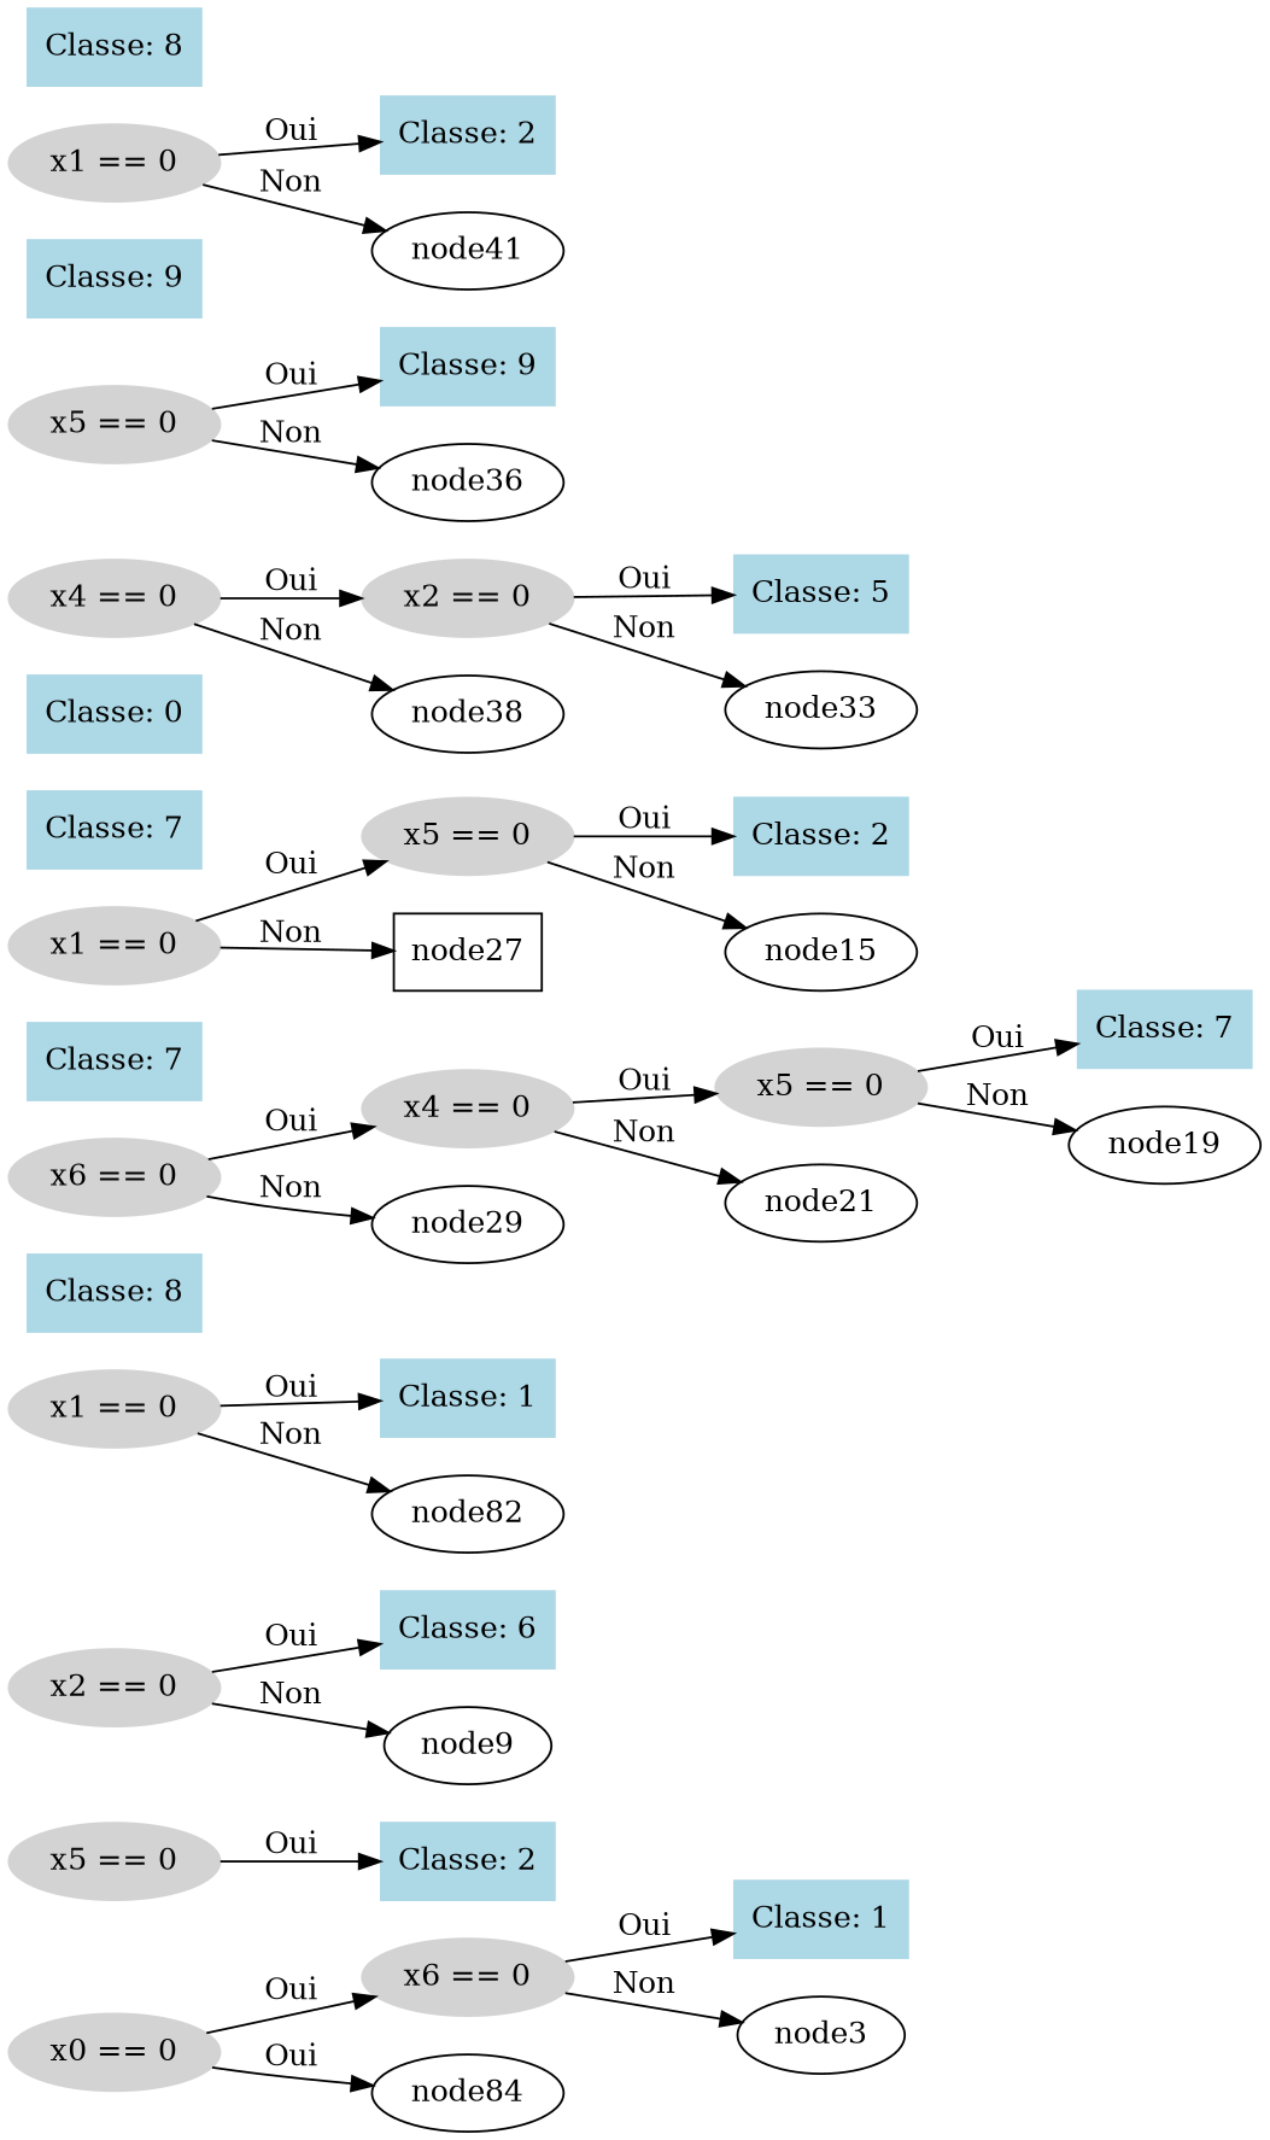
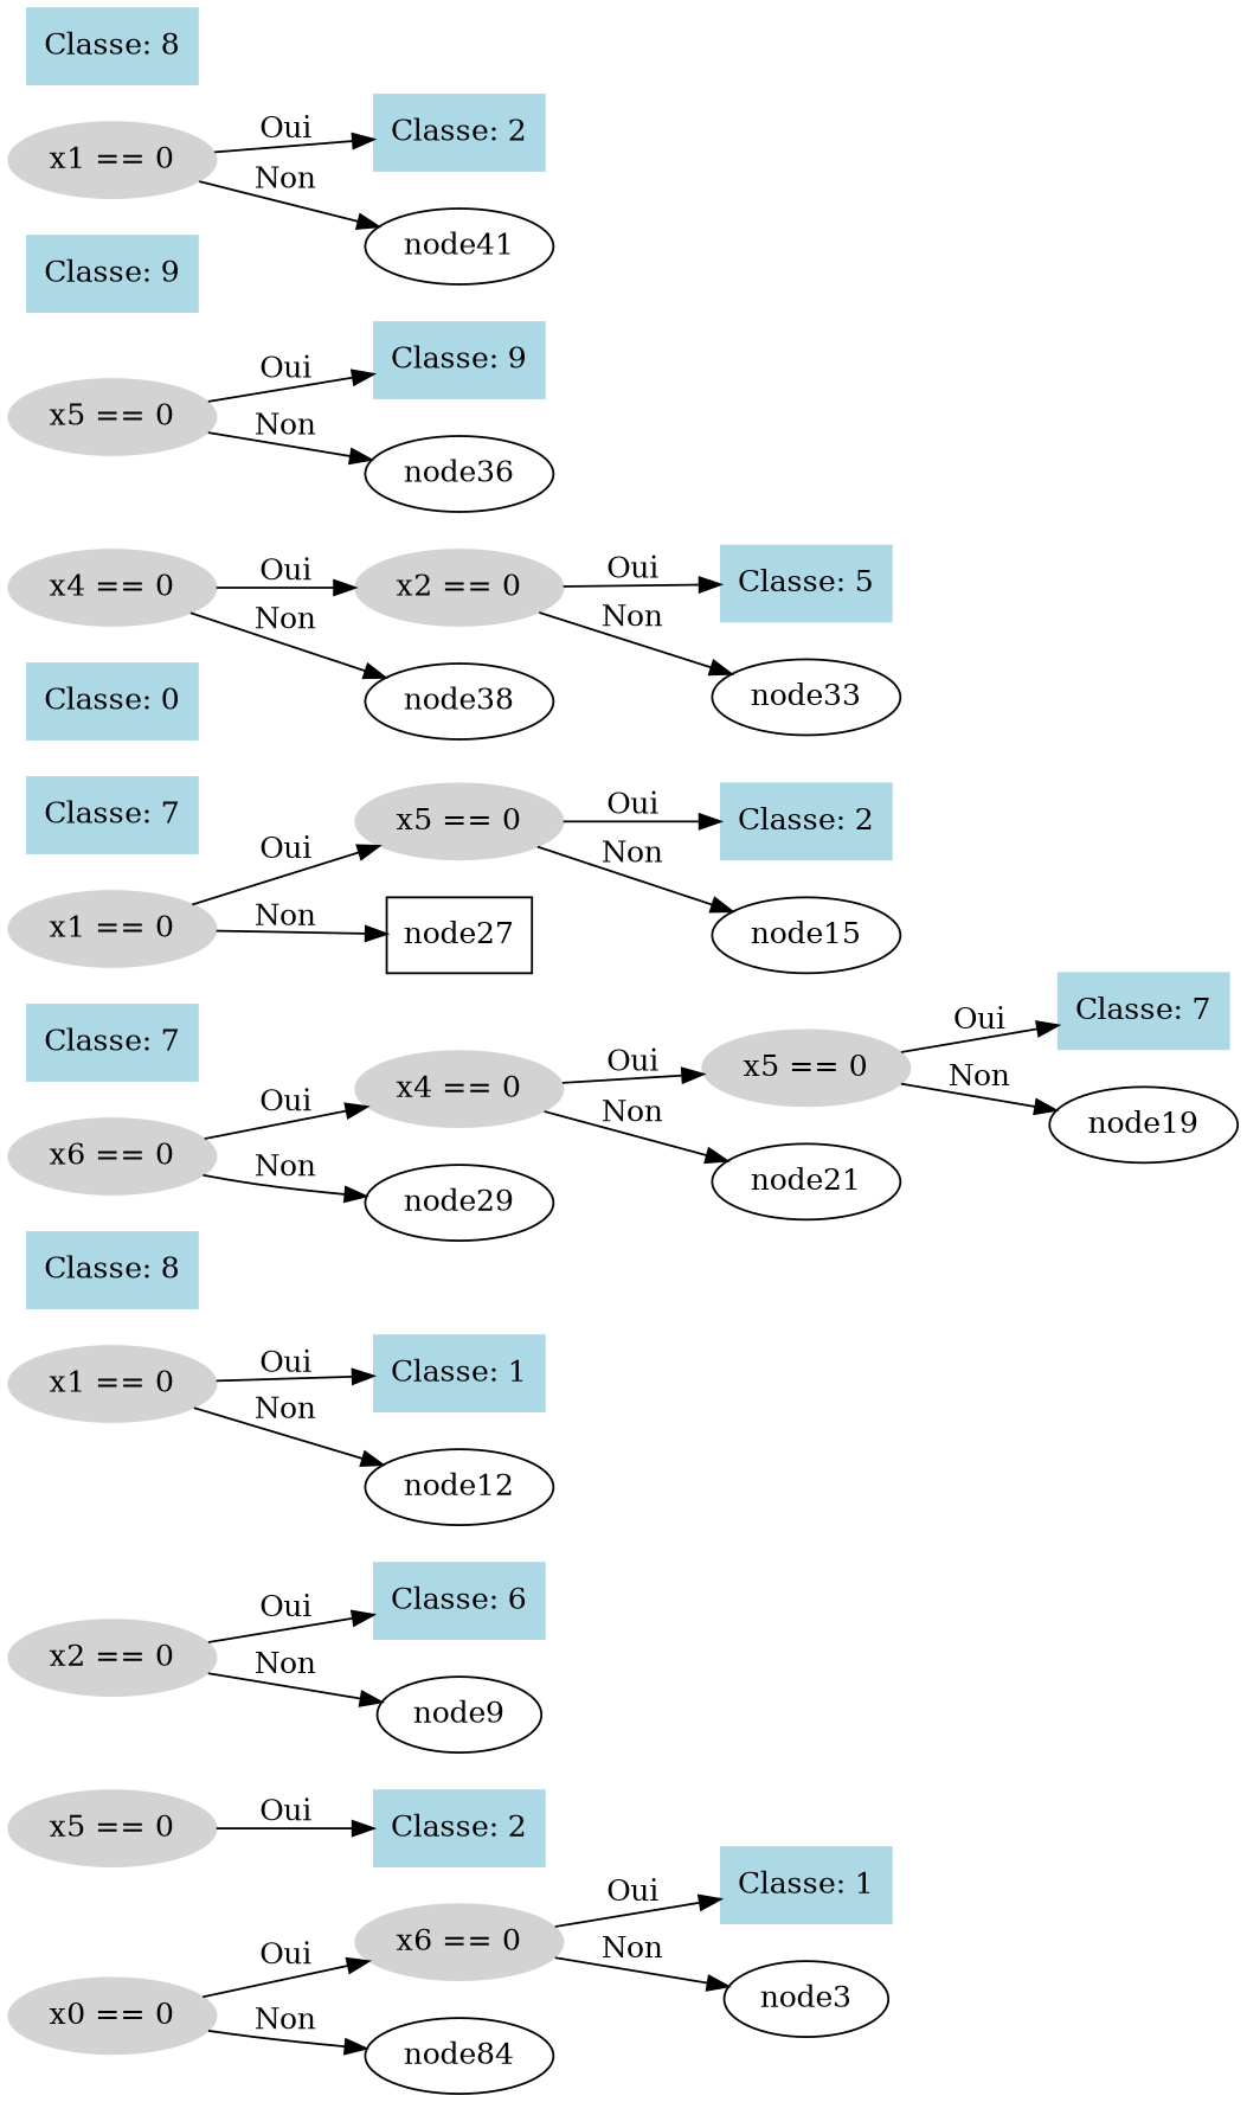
  digraph {
    rankdir=LR
    node [color=lightblue shape=box style=filled]
    n1 [color=lightgray label="x0 == 0" shape=ellipse]
    n2 [color=lightgray label="x6 == 0" shape=ellipse]
    n3 [label=node84 color="" shape="" style=""]
    n4 [label="Classe: 1"]
    node3 [color="" shape="" style=""]
    n6 [color=lightgray label="x5 == 0" shape=ellipse]
    n7 [label="Classe: 2"]
    n8 [color=lightgray label="x2 == 0" shape=ellipse]
    n9 [label="Classe: 6"]
    node9 [color="" shape="" style=""]
    n11 [color=lightgray label="x1 == 0" shape=ellipse]
    n12 [label="Classe: 1"]
-   node12 [label=node82 color="" shape="" style=""]
+   node12 [color="" shape="" style=""]
    n14 [label="Classe: 8"]
    n15 [color=lightgray label="x6 == 0" shape=ellipse]
    n16 [color=lightgray label="x4 == 0" shape=ellipse]
    node29 [color="" shape="" style=""]
    n18 [color=lightgray label="x5 == 0" shape=ellipse]
    node21 [color="" shape="" style=""]
    n20 [label="Classe: 7"]
    node19 [color="" shape="" style=""]
    n22 [label="Classe: 7"]
    n23 [color=lightgray label="x1 == 0" shape=ellipse]
    n24 [color=lightgray label="x5 == 0" shape=ellipse]
    node27 [color="" style=""]
    n26 [label="Classe: 2"]
    n27 [label=node15 color="" shape="" style=""]
    n28 [label="Classe: 7"]
    n29 [label="Classe: 0"]
    n30 [color=lightgray label="x4 == 0" shape=ellipse]
    n31 [color=lightgray label="x2 == 0" shape=ellipse]
    node38 [color="" shape="" style=""]
    n33 [label="Classe: 5"]
    node33 [color="" shape="" style=""]
    n35 [color=lightgray label="x5 == 0" shape=ellipse]
    n36 [label="Classe: 9"]
    node36 [color="" shape="" style=""]
    n38 [label="Classe: 9"]
    n39 [color=lightgray label="x1 == 0" shape=ellipse]
    n40 [label="Classe: 2"]
    node41 [color="" shape="" style=""]
    n42 [label="Classe: 8"]
    n1 -> n2 [label=Oui]
-   n1 -> n3 [label=Oui]
+   n1 -> n3 [label=Non]
    n2 -> n4 [label=Oui]
    n2 -> node3 [label=Non]
    n6 -> n7 [label=Oui]
    n8 -> n9 [label=Oui]
    n8 -> node9 [label=Non]
    n11 -> n12 [label=Oui]
    n11 -> node12 [label=Non]
    n15 -> n16 [label=Oui]
    n15 -> node29 [label=Non]
    n16 -> n18 [label=Oui]
    n16 -> node21 [label=Non]
    n18 -> n20 [label=Oui]
    n18 -> node19 [label=Non]
    n23 -> n24 [label=Oui]
    n23 -> node27 [label=Non]
    n24 -> n26 [label=Oui]
    n24 -> n27 [label=Non]
    n30 -> n31 [label=Oui]
    n30 -> node38 [label=Non]
    n31 -> n33 [label=Oui]
    n31 -> node33 [label=Non]
    n35 -> n36 [label=Oui]
    n35 -> node36 [label=Non]
    n39 -> n40 [label=Oui]
    n39 -> node41 [label=Non]
  }
